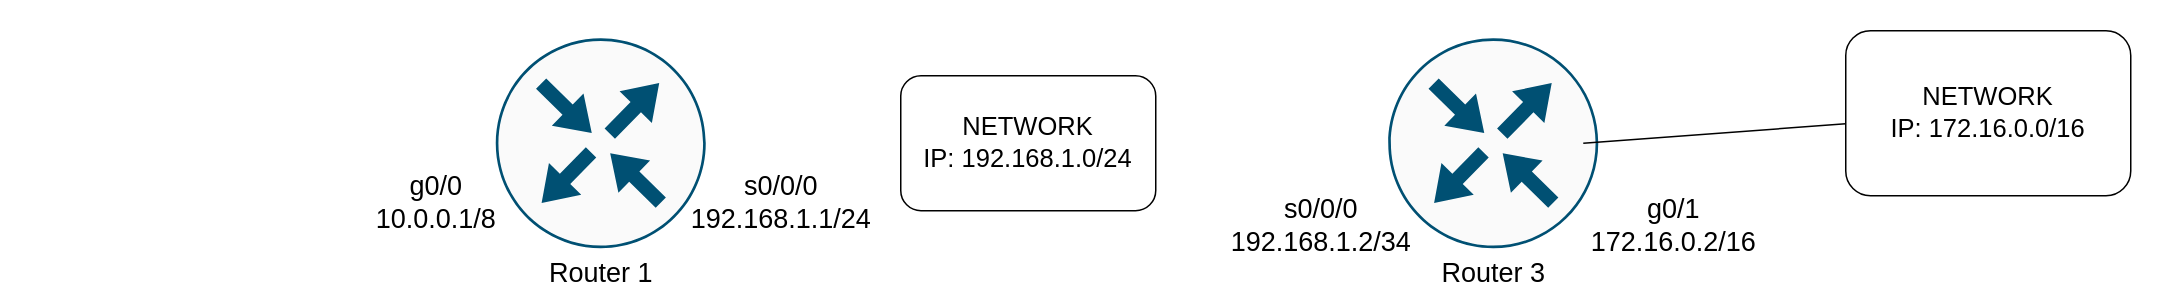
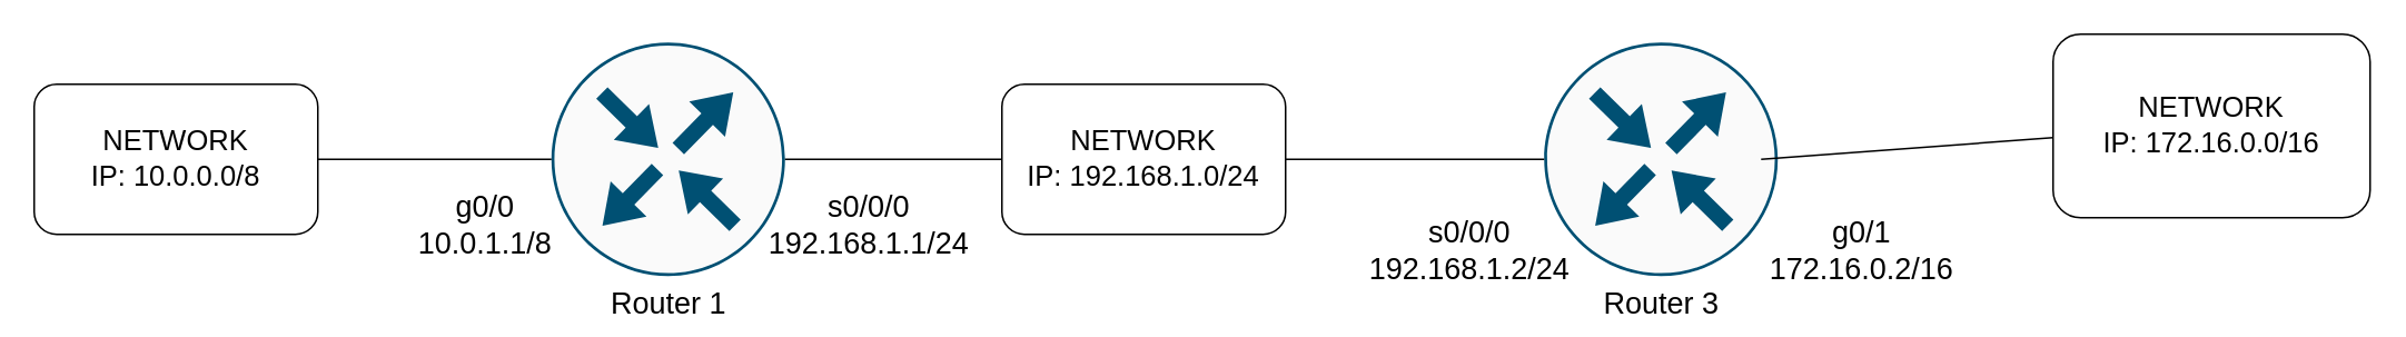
  <mxCell id="0" />
  <mxCell id="1" parent="0" />
  <mxCell id="2" value="&lt;font style=&quot;font-size: 18px;&quot;&gt;Router 1&lt;/font&gt;" style="sketch=0;points=[[0.5,0,0],[1,0.5,0],[0.5,1,0],[0,0.5,0],[0.145,0.145,0],[0.856,0.145,0],[0.855,0.856,0],[0.145,0.855,0]];verticalLabelPosition=bottom;html=1;verticalAlign=top;aspect=fixed;align=center;pointerEvents=1;shape=mxgraph.cisco19.rect;prIcon=router;fillColor=#FAFAFA;strokeColor=#005073;" vertex="1" parent="1"><mxGeometry x="330" y="25" width="140" height="140" as="geometry" /></mxCell>
  <mxCell id="3" value="&lt;span style=&quot;font-size: 18px;&quot;&gt;Router 3&lt;/span&gt;" style="sketch=0;points=[[0.5,0,0],[1,0.5,0],[0.5,1,0],[0,0.5,0],[0.145,0.145,0],[0.856,0.145,0],[0.855,0.856,0],[0.145,0.855,0]];verticalLabelPosition=bottom;html=1;verticalAlign=top;aspect=fixed;align=center;pointerEvents=1;shape=mxgraph.cisco19.rect;prIcon=router;fillColor=#FAFAFA;strokeColor=#005073;" vertex="1" parent="1"><mxGeometry x="925" y="25" width="140" height="140" as="geometry" /></mxCell>
  <mxCell id="4" value="&lt;div&gt;&lt;font style=&quot;font-size: 17px;&quot;&gt;NETWORK&lt;/font&gt;&lt;/div&gt;&lt;font style=&quot;font-size: 17px;&quot;&gt;IP: 192.168.1.0/24&lt;/font&gt;" style="rounded=1;whiteSpace=wrap;html=1;" vertex="1" parent="1"><mxGeometry x="600" y="50" width="170" height="90" as="geometry" /></mxCell>
+ <mxCell id="5" value="&lt;div&gt;&lt;font style=&quot;font-size: 17px;&quot;&gt;NETWORK&lt;br&gt;&lt;/font&gt;&lt;/div&gt;&lt;font style=&quot;font-size: 17px;&quot;&gt;IP: 10.0.0.0/8&lt;/font&gt;" style="rounded=1;whiteSpace=wrap;html=1;" vertex="1" parent="1"><mxGeometry x="20" y="50" width="170" height="90" as="geometry" /></mxCell>
  <mxCell id="6" value="&lt;div&gt;&lt;font style=&quot;font-size: 17px;&quot;&gt;NETWORK&lt;br&gt;&lt;/font&gt;&lt;/div&gt;&lt;font style=&quot;font-size: 17px;&quot;&gt;IP: 172.16.0.0/16&lt;/font&gt;" style="rounded=1;whiteSpace=wrap;html=1;" vertex="1" parent="1"><mxGeometry x="1230" y="20" width="190" height="110" as="geometry" /></mxCell>
+ <mxCell id="7" value="" style="endArrow=none;html=1;rounded=0;exitX=1;exitY=0.5;exitDx=0;exitDy=0;entryX=0;entryY=0.5;entryDx=0;entryDy=0;entryPerimeter=0;" edge="1" parent="1" source="5" target="2"><mxGeometry width="50" height="50" relative="1" as="geometry"><mxPoint x="360" y="170" as="sourcePoint" /><mxPoint x="410" y="120" as="targetPoint" /></mxGeometry></mxCell>
+ <mxCell id="8" value="" style="endArrow=none;html=1;rounded=0;exitX=1;exitY=0.5;exitDx=0;exitDy=0;exitPerimeter=0;" edge="1" parent="1" source="2" target="4"><mxGeometry width="50" height="50" relative="1" as="geometry"><mxPoint x="510" y="190" as="sourcePoint" /><mxPoint x="520" y="180" as="targetPoint" /></mxGeometry></mxCell>
+ <mxCell id="9" value="" style="endArrow=none;html=1;rounded=0;exitX=1;exitY=0.5;exitDx=0;exitDy=0;entryX=0;entryY=0.5;entryDx=0;entryDy=0;entryPerimeter=0;" edge="1" parent="1" source="4" target="3"><mxGeometry width="50" height="50" relative="1" as="geometry"><mxPoint x="825" y="210" as="sourcePoint" /><mxPoint x="915" y="210" as="targetPoint" /></mxGeometry></mxCell>
  <mxCell id="10" value="" style="endArrow=none;html=1;rounded=0;" edge="1" parent="1" target="6"><mxGeometry width="50" height="50" relative="1" as="geometry"><mxPoint x="1055" y="95" as="sourcePoint" /><mxPoint x="1215" y="180" as="targetPoint" /></mxGeometry></mxCell>
- <mxCell id="11" value="&lt;font style=&quot;font-size: 18px;&quot;&gt;g0/0&lt;/font&gt;&lt;div style=&quot;font-size: 18px;&quot;&gt;&lt;font style=&quot;font-size: 18px;&quot;&gt;10.0.0.1/8&lt;/font&gt;&lt;/div&gt;" style="text;html=1;align=center;verticalAlign=middle;resizable=0;points=[];autosize=1;strokeColor=none;fillColor=none;" vertex="1" parent="1"><mxGeometry y="105" width="100" height="60" as="geometry" x="240" /></mxCell>
+ <mxCell id="11" value="&lt;font style=&quot;font-size: 18px;&quot;&gt;g0/0&lt;/font&gt;&lt;div style=&quot;font-size: 18px;&quot;&gt;&lt;font style=&quot;font-size: 18px;&quot;&gt;10.0.1.1/8&lt;/font&gt;&lt;/div&gt;" style="text;html=1;align=center;verticalAlign=middle;resizable=0;points=[];autosize=1;strokeColor=none;fillColor=none;" vertex="1" parent="1"><mxGeometry y="105" width="100" height="60" as="geometry" x="240" /></mxCell>
  <mxCell id="12" value="&lt;font style=&quot;font-size: 18px;&quot;&gt;s0/0/0&lt;/font&gt;&lt;div style=&quot;font-size: 18px;&quot;&gt;&lt;font style=&quot;font-size: 18px;&quot;&gt;192.168.1.1/24&lt;/font&gt;&lt;/div&gt;" style="text;html=1;align=center;verticalAlign=middle;resizable=0;points=[];autosize=1;strokeColor=none;fillColor=none;" vertex="1" parent="1"><mxGeometry x="450" y="105" width="140" height="60" as="geometry" /></mxCell>
- <mxCell id="13" value="&lt;font style=&quot;font-size: 18px;&quot;&gt;s0/0/0&lt;/font&gt;&lt;div style=&quot;font-size: 18px;&quot;&gt;&lt;font style=&quot;font-size: 18px;&quot;&gt;192.168.1.2/34&lt;/font&gt;&lt;/div&gt;" style="text;html=1;align=center;verticalAlign=middle;resizable=0;points=[];autosize=1;strokeColor=none;fillColor=none;" vertex="1" parent="1"><mxGeometry x="810" y="120" width="140" height="60" as="geometry" /></mxCell>
+ <mxCell id="13" value="&lt;font style=&quot;font-size: 18px;&quot;&gt;s0/0/0&lt;/font&gt;&lt;div style=&quot;font-size: 18px;&quot;&gt;&lt;font style=&quot;font-size: 18px;&quot;&gt;192.168.1.2/24&lt;/font&gt;&lt;/div&gt;" style="text;html=1;align=center;verticalAlign=middle;resizable=0;points=[];autosize=1;strokeColor=none;fillColor=none;" vertex="1" parent="1"><mxGeometry x="810" y="120" width="140" height="60" as="geometry" /></mxCell>
  <mxCell id="14" value="&lt;div style=&quot;font-size: 18px;&quot;&gt;&lt;font style=&quot;font-size: 18px;&quot;&gt;g0/1&lt;/font&gt;&lt;/div&gt;&lt;div style=&quot;font-size: 18px;&quot;&gt;&lt;font style=&quot;font-size: 18px;&quot;&gt;172.16.0.2/16&lt;/font&gt;&lt;/div&gt;" style="text;html=1;align=center;verticalAlign=middle;resizable=0;points=[];autosize=1;strokeColor=none;fillColor=none;" vertex="1" parent="1"><mxGeometry x="1050" y="120" width="130" height="60" as="geometry" /></mxCell>
